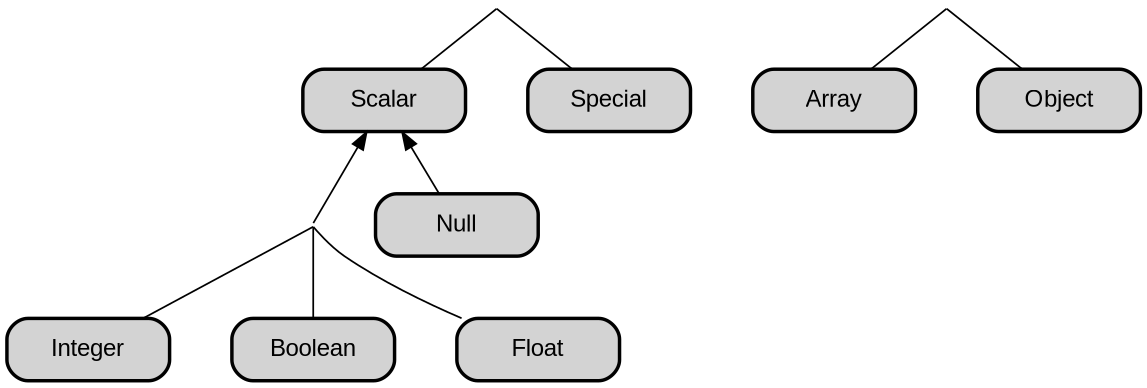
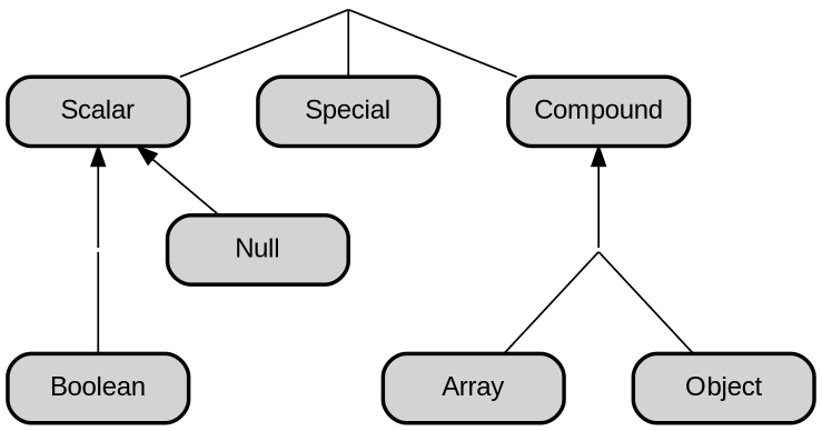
  digraph {
    nodesep=0.5
    node [fixedsize=true fontname=Arial shape=box style="rounded,filled,bold"]
    edge [dir=none]
    p0 [shape=point style=invis width=0]
    Scalar [width=1.3]
    Special [width=1.3]
+   Compound [width=1.3]
    p1 [shape=point style=invis width=0]
    Null [width=1.3]
    p3 [shape=point style=invis width=0]
-   Integer [width=1.3]
    Boolean [width=1.3]
-   Float [width=1.3]
    p2 [shape=point style=invis width=0]
    Array [width=1.3]
    Object [width=1.3]
    p0 -> Scalar
    p0 -> Special
+   p0 -> Compound
    Scalar -> p1 [dir=back]
    Scalar -> Null [dir=back]
-   p1 -> Integer
+   Compound -> p3 [dir=back]
    p1 -> Boolean
-   p1 -> Float
    p3 -> Array
    p3 -> Object
  }
